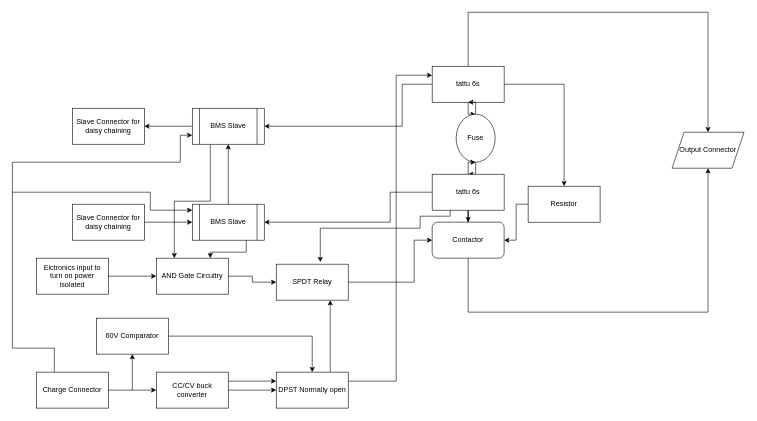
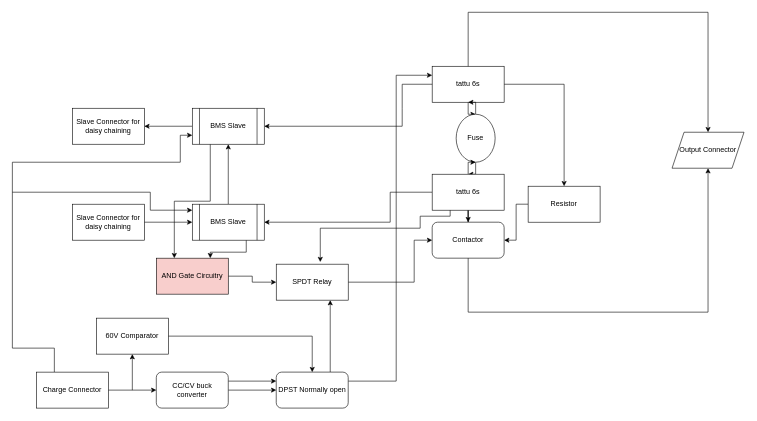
  <mxCell id="0" />
  <mxCell id="1" parent="0" />
  <mxCell id="2" value="" style="edgeStyle=orthogonalEdgeStyle;rounded=0;orthogonalLoop=1;jettySize=auto;html=1;" parent="1" source="4" target="7" edge="1"><mxGeometry relative="1" as="geometry" /></mxCell>
  <mxCell id="3" value="" style="edgeStyle=orthogonalEdgeStyle;rounded=0;orthogonalLoop=1;jettySize=auto;html=1;" edge="1" parent="1" source="4" target="47"><mxGeometry relative="1" as="geometry" /></mxCell>
  <mxCell id="4" value="tattu 6s" style="rounded=0;whiteSpace=wrap;html=1;" parent="1" vertex="1"><mxGeometry x="720" y="110" width="120" height="60" as="geometry" /></mxCell>
  <mxCell id="5" value="" style="edgeStyle=orthogonalEdgeStyle;rounded=0;orthogonalLoop=1;jettySize=auto;html=1;" parent="1" source="7" target="4" edge="1"><mxGeometry relative="1" as="geometry" /></mxCell>
  <mxCell id="6" value="" style="edgeStyle=orthogonalEdgeStyle;rounded=0;orthogonalLoop=1;jettySize=auto;html=1;" parent="1" source="7" target="11" edge="1"><mxGeometry relative="1" as="geometry" /></mxCell>
  <mxCell id="7" value="Fuse" style="ellipse;whiteSpace=wrap;html=1;" parent="1" vertex="1"><mxGeometry x="760" y="190" width="65" height="80" as="geometry" /></mxCell>
  <mxCell id="8" value="" style="edgeStyle=orthogonalEdgeStyle;rounded=0;orthogonalLoop=1;jettySize=auto;html=1;" parent="1" source="11" target="12" edge="1"><mxGeometry relative="1" as="geometry" /></mxCell>
  <mxCell id="9" value="" style="edgeStyle=orthogonalEdgeStyle;rounded=0;orthogonalLoop=1;jettySize=auto;html=1;" parent="1" source="11" target="7" edge="1"><mxGeometry relative="1" as="geometry" /></mxCell>
  <mxCell id="10" style="edgeStyle=orthogonalEdgeStyle;rounded=0;orthogonalLoop=1;jettySize=auto;html=1;exitX=0;exitY=0.5;exitDx=0;exitDy=0;entryX=1;entryY=0.5;entryDx=0;entryDy=0;" edge="1" parent="1" source="11" target="23"><mxGeometry relative="1" as="geometry"><Array as="points"><mxPoint x="650" y="320" /><mxPoint x="650" y="370" /></Array></mxGeometry></mxCell>
  <mxCell id="11" value="tattu 6s" style="rounded=0;whiteSpace=wrap;html=1;" parent="1" vertex="1"><mxGeometry x="720" y="290" width="120" height="60" as="geometry" /></mxCell>
  <mxCell id="12" value="Contactor" style="rounded=1;whiteSpace=wrap;html=1;" parent="1" vertex="1"><mxGeometry x="720" y="370" width="120" height="60" as="geometry" /></mxCell>
  <mxCell id="13" value="Output Connector" style="shape=parallelogram;perimeter=parallelogramPerimeter;whiteSpace=wrap;html=1;fixedSize=1;" parent="1" vertex="1"><mxGeometry x="1120" y="220" width="120" height="60" as="geometry" /></mxCell>
  <mxCell id="14" value="" style="endArrow=classic;html=1;rounded=0;exitX=0.5;exitY=0;exitDx=0;exitDy=0;entryX=0.5;entryY=0;entryDx=0;entryDy=0;" parent="1" source="4" target="13" edge="1"><mxGeometry width="50" height="50" relative="1" as="geometry"><mxPoint x="630" y="320" as="sourcePoint" /><mxPoint x="680" y="270" as="targetPoint" /><Array as="points"><mxPoint x="780" y="20" /><mxPoint x="1180" y="20" /></Array></mxGeometry></mxCell>
  <mxCell id="15" value="" style="endArrow=classic;html=1;rounded=0;exitX=0.5;exitY=1;exitDx=0;exitDy=0;entryX=0.5;entryY=1;entryDx=0;entryDy=0;" parent="1" source="12" target="13" edge="1"><mxGeometry width="50" height="50" relative="1" as="geometry"><mxPoint x="630" y="320" as="sourcePoint" /><mxPoint x="680" y="270" as="targetPoint" /><Array as="points"><mxPoint x="780" y="520" /><mxPoint x="1180" y="520" /></Array></mxGeometry></mxCell>
  <mxCell id="16" value="" style="edgeStyle=orthogonalEdgeStyle;rounded=0;orthogonalLoop=1;jettySize=auto;html=1;" parent="1" source="18" target="20" edge="1"><mxGeometry relative="1" as="geometry" /></mxCell>
  <mxCell id="17" style="edgeStyle=orthogonalEdgeStyle;rounded=0;orthogonalLoop=1;jettySize=auto;html=1;exitX=0.25;exitY=1;exitDx=0;exitDy=0;entryX=0.25;entryY=0;entryDx=0;entryDy=0;" edge="1" parent="1" source="18" target="27"><mxGeometry relative="1" as="geometry" /></mxCell>
  <mxCell id="18" value="BMS Slave" style="shape=process;whiteSpace=wrap;html=1;backgroundOutline=1;" parent="1" vertex="1"><mxGeometry x="320" y="180" width="120" height="60" as="geometry" /></mxCell>
  <mxCell id="19" value="" style="endArrow=classic;html=1;rounded=0;entryX=1;entryY=0.5;entryDx=0;entryDy=0;exitX=0;exitY=0.5;exitDx=0;exitDy=0;" parent="1" target="18" edge="1" source="4"><mxGeometry width="50" height="50" relative="1" as="geometry"><mxPoint x="670" y="140" as="sourcePoint" /><mxPoint x="670" y="60" as="targetPoint" /><Array as="points"><mxPoint x="670" y="140" /><mxPoint x="670" y="180" /><mxPoint x="670" y="210" /></Array></mxGeometry></mxCell>
  <mxCell id="20" value="Slave Connector for daisy chaining" style="whiteSpace=wrap;html=1;" parent="1" vertex="1"><mxGeometry x="120" y="180" width="120" height="60" as="geometry" /></mxCell>
  <mxCell id="21" value="" style="edgeStyle=orthogonalEdgeStyle;rounded=0;orthogonalLoop=1;jettySize=auto;html=1;" edge="1" parent="1" source="23" target="18"><mxGeometry relative="1" as="geometry" /></mxCell>
  <mxCell id="22" style="edgeStyle=orthogonalEdgeStyle;rounded=0;orthogonalLoop=1;jettySize=auto;html=1;exitX=0.75;exitY=1;exitDx=0;exitDy=0;entryX=0.75;entryY=0;entryDx=0;entryDy=0;" edge="1" parent="1" source="23" target="27"><mxGeometry relative="1" as="geometry" /></mxCell>
  <mxCell id="23" value="BMS Slave" style="shape=process;whiteSpace=wrap;html=1;backgroundOutline=1;" vertex="1" parent="1"><mxGeometry x="320" y="340" width="120" height="60" as="geometry" /></mxCell>
  <mxCell id="24" value="" style="edgeStyle=orthogonalEdgeStyle;rounded=0;orthogonalLoop=1;jettySize=auto;html=1;" edge="1" parent="1" source="25" target="23"><mxGeometry relative="1" as="geometry" /></mxCell>
  <mxCell id="25" value="Slave Connector for daisy chaining" style="whiteSpace=wrap;html=1;" vertex="1" parent="1"><mxGeometry x="120" y="340" width="120" height="60" as="geometry" /></mxCell>
  <mxCell id="26" style="edgeStyle=orthogonalEdgeStyle;rounded=0;orthogonalLoop=1;jettySize=auto;html=1;exitX=1;exitY=0.5;exitDx=0;exitDy=0;entryX=0;entryY=0.5;entryDx=0;entryDy=0;" edge="1" parent="1" source="27" target="43"><mxGeometry relative="1" as="geometry" /></mxCell>
- <mxCell id="27" value="AND Gate Circuitry" style="rounded=0;whiteSpace=wrap;html=1;" vertex="1" parent="1"><mxGeometry x="260" y="430" width="120" height="60" as="geometry" /></mxCell>
- <mxCell id="28" value="" style="edgeStyle=orthogonalEdgeStyle;rounded=0;orthogonalLoop=1;jettySize=auto;html=1;" edge="1" parent="1" source="29" target="27"><mxGeometry relative="1" as="geometry" /></mxCell>
- <mxCell id="29" value="Elctronics input to turn on power isolated" style="rounded=0;whiteSpace=wrap;html=1;" vertex="1" parent="1"><mxGeometry x="60" y="430" width="120" height="60" as="geometry" /></mxCell>
+ <mxCell id="27" value="AND Gate Circuitry" style="rounded=0;whiteSpace=wrap;html=1;fillColor=#f8cecc;" vertex="1" parent="1"><mxGeometry x="260" y="430" width="120" height="60" as="geometry" /></mxCell>
  <mxCell id="30" value="" style="edgeStyle=orthogonalEdgeStyle;rounded=0;orthogonalLoop=1;jettySize=auto;html=1;" edge="1" parent="1" source="32" target="35"><mxGeometry relative="1" as="geometry" /></mxCell>
  <mxCell id="31" style="edgeStyle=orthogonalEdgeStyle;rounded=0;orthogonalLoop=1;jettySize=auto;html=1;exitX=0.25;exitY=0;exitDx=0;exitDy=0;entryX=0;entryY=0.75;entryDx=0;entryDy=0;" edge="1" parent="1" source="32" target="18"><mxGeometry relative="1" as="geometry"><Array as="points"><mxPoint x="90" y="580" /><mxPoint x="20" y="580" /><mxPoint x="20" y="270" /><mxPoint x="300" y="270" /><mxPoint x="300" y="225" /></Array></mxGeometry></mxCell>
  <mxCell id="32" value="Charge Connector&lt;br&gt;" style="rounded=0;whiteSpace=wrap;html=1;" vertex="1" parent="1"><mxGeometry x="60" y="620" width="120" height="60" as="geometry" /></mxCell>
  <mxCell id="33" value="" style="edgeStyle=orthogonalEdgeStyle;rounded=0;orthogonalLoop=1;jettySize=auto;html=1;" edge="1" parent="1" source="35" target="38"><mxGeometry relative="1" as="geometry" /></mxCell>
  <mxCell id="34" style="edgeStyle=orthogonalEdgeStyle;rounded=0;orthogonalLoop=1;jettySize=auto;html=1;exitX=1;exitY=0.25;exitDx=0;exitDy=0;entryX=0;entryY=0.25;entryDx=0;entryDy=0;" edge="1" parent="1" source="35" target="38"><mxGeometry relative="1" as="geometry" /></mxCell>
- <mxCell id="35" value="CC/CV buck converter" style="rounded=0;whiteSpace=wrap;html=1;" vertex="1" parent="1"><mxGeometry x="260" y="620" width="120" height="60" as="geometry" /></mxCell>
+ <mxCell id="35" value="CC/CV buck converter" style="whiteSpace=wrap;html=1;rounded=1;" vertex="1" parent="1"><mxGeometry x="260" y="620" width="120" height="60" as="geometry" /></mxCell>
  <mxCell id="36" style="edgeStyle=orthogonalEdgeStyle;rounded=0;orthogonalLoop=1;jettySize=auto;html=1;exitX=1;exitY=0.25;exitDx=0;exitDy=0;entryX=0;entryY=0.25;entryDx=0;entryDy=0;" edge="1" parent="1" source="38" target="4"><mxGeometry relative="1" as="geometry"><Array as="points"><mxPoint x="660" y="635" /><mxPoint x="660" y="125" /></Array></mxGeometry></mxCell>
  <mxCell id="37" style="edgeStyle=orthogonalEdgeStyle;rounded=0;orthogonalLoop=1;jettySize=auto;html=1;exitX=0.75;exitY=0;exitDx=0;exitDy=0;entryX=0.75;entryY=1;entryDx=0;entryDy=0;" edge="1" parent="1" source="38" target="43"><mxGeometry relative="1" as="geometry" /></mxCell>
- <mxCell id="38" value="DPST Normally open" style="rounded=0;whiteSpace=wrap;html=1;" vertex="1" parent="1"><mxGeometry x="460" y="620" width="120" height="60" as="geometry" /></mxCell>
+ <mxCell id="38" value="DPST Normally open" style="whiteSpace=wrap;html=1;rounded=1;" vertex="1" parent="1"><mxGeometry x="460" y="620" width="120" height="60" as="geometry" /></mxCell>
  <mxCell id="39" style="edgeStyle=orthogonalEdgeStyle;rounded=0;orthogonalLoop=1;jettySize=auto;html=1;exitX=1;exitY=0.5;exitDx=0;exitDy=0;entryX=0.5;entryY=0;entryDx=0;entryDy=0;" edge="1" parent="1" source="40" target="38"><mxGeometry relative="1" as="geometry"><Array as="points"><mxPoint x="520" y="560" /></Array></mxGeometry></mxCell>
  <mxCell id="40" value="60V Comparator" style="rounded=0;whiteSpace=wrap;html=1;" vertex="1" parent="1"><mxGeometry x="160" y="530" width="120" height="60" as="geometry" /></mxCell>
  <mxCell id="41" value="" style="endArrow=classic;html=1;rounded=0;entryX=0.5;entryY=1;entryDx=0;entryDy=0;" edge="1" parent="1" target="40"><mxGeometry width="50" height="50" relative="1" as="geometry"><mxPoint x="220" y="650" as="sourcePoint" /><mxPoint x="680" y="370" as="targetPoint" /></mxGeometry></mxCell>
  <mxCell id="42" style="edgeStyle=orthogonalEdgeStyle;rounded=0;orthogonalLoop=1;jettySize=auto;html=1;exitX=1;exitY=0.5;exitDx=0;exitDy=0;entryX=0;entryY=0.5;entryDx=0;entryDy=0;" edge="1" parent="1" source="43" target="12"><mxGeometry relative="1" as="geometry"><Array as="points"><mxPoint x="690" y="470" /><mxPoint x="690" y="400" /></Array></mxGeometry></mxCell>
  <mxCell id="43" value="SPDT Relay" style="rounded=0;whiteSpace=wrap;html=1;" vertex="1" parent="1"><mxGeometry x="460" y="440" width="120" height="60" as="geometry" /></mxCell>
  <mxCell id="44" value="" style="endArrow=classic;html=1;rounded=0;" edge="1" parent="1"><mxGeometry width="50" height="50" relative="1" as="geometry"><mxPoint x="20" y="320" as="sourcePoint" /><mxPoint x="320" y="350" as="targetPoint" /><Array as="points"><mxPoint x="250" y="320" /><mxPoint x="250" y="350" /></Array></mxGeometry></mxCell>
  <mxCell id="45" style="edgeStyle=orthogonalEdgeStyle;rounded=0;orthogonalLoop=1;jettySize=auto;html=1;exitX=0.25;exitY=1;exitDx=0;exitDy=0;entryX=0.612;entryY=-0.06;entryDx=0;entryDy=0;entryPerimeter=0;" edge="1" parent="1" source="11" target="43"><mxGeometry relative="1" as="geometry"><Array as="points"><mxPoint x="750" y="360" /><mxPoint x="700" y="360" /><mxPoint x="700" y="380" /><mxPoint x="533" y="380" /></Array></mxGeometry></mxCell>
  <mxCell id="46" style="edgeStyle=orthogonalEdgeStyle;rounded=0;orthogonalLoop=1;jettySize=auto;html=1;entryX=1;entryY=0.5;entryDx=0;entryDy=0;" edge="1" parent="1" source="47" target="12"><mxGeometry relative="1" as="geometry" /></mxCell>
  <mxCell id="47" value="Resistor" style="rounded=0;whiteSpace=wrap;html=1;" vertex="1" parent="1"><mxGeometry x="880" y="310" width="120" height="60" as="geometry" /></mxCell>
